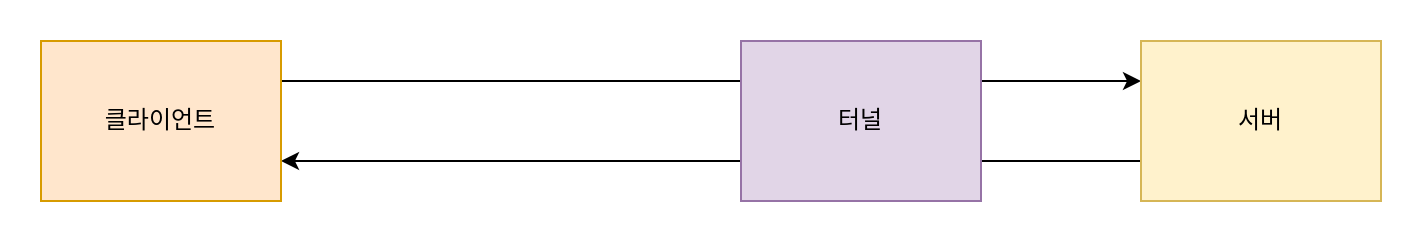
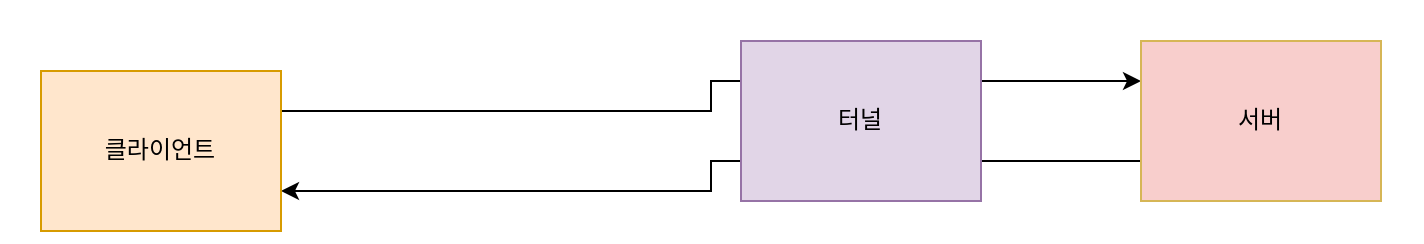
  <mxCell id="0" />
  <mxCell id="1" parent="0" />
  <mxCell id="2" style="edgeStyle=orthogonalEdgeStyle;rounded=0;orthogonalLoop=1;jettySize=auto;html=1;exitX=0;exitY=0.75;exitDx=0;exitDy=0;entryX=1;entryY=0.75;entryDx=0;entryDy=0;" parent="1" source="6" target="4" edge="1"><mxGeometry relative="1" as="geometry" /></mxCell>
  <mxCell id="3" style="edgeStyle=orthogonalEdgeStyle;rounded=0;orthogonalLoop=1;jettySize=auto;html=1;exitX=1;exitY=0.25;exitDx=0;exitDy=0;entryX=0;entryY=0.25;entryDx=0;entryDy=0;" parent="1" source="4" target="6" edge="1"><mxGeometry relative="1" as="geometry"><mxPoint x="300" y="40" as="targetPoint" /><Array as="points" /></mxGeometry></mxCell>
- <mxCell id="4" value="클라이언트" style="rounded=0;whiteSpace=wrap;html=1;fillColor=#ffe6cc;strokeColor=#d79b00;" parent="1" vertex="1"><mxGeometry x="20" y="20" width="120" height="80" as="geometry" /></mxCell>
+ <mxCell id="4" value="클라이언트" style="rounded=0;whiteSpace=wrap;html=1;fillColor=#ffe6cc;strokeColor=#d79b00;" parent="1" vertex="1"><mxGeometry x="20" y="35" width="120" height="80" as="geometry" /></mxCell>
  <mxCell id="5" value="터널" style="rounded=0;whiteSpace=wrap;html=1;fillColor=#e1d5e7;strokeColor=#9673a6;" parent="1" vertex="1"><mxGeometry x="370" y="20" width="120" height="80" as="geometry" /></mxCell>
- <mxCell id="6" value="서버" style="rounded=0;whiteSpace=wrap;html=1;fillColor=#fff2cc;strokeColor=#d6b656;" parent="1" vertex="1"><mxGeometry x="570" y="20" width="120" height="80" as="geometry" /></mxCell>
+ <mxCell id="6" value="서버" style="rounded=0;whiteSpace=wrap;html=1;fillColor=#f8cecc;strokeColor=#d6b656;" parent="1" vertex="1"><mxGeometry x="570" y="20" width="120" height="80" as="geometry" /></mxCell>
